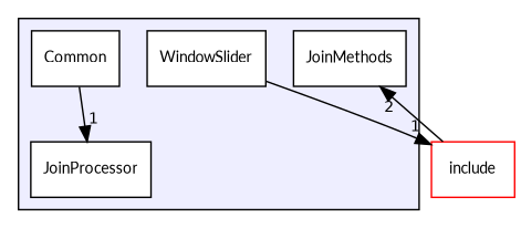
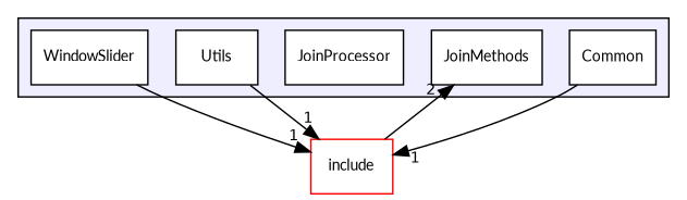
  digraph {
    compound=true
    fontname=Lato
    node [fillcolor=white fontname=Lato fontsize=10 shape=box style=filled]
    edge [fontname=Lato headlabel=1 labeldistance=1.5 labelfontname=Helvetica labelfontsize=10]
    n1 [label=Common]
    n2 [label=JoinMethods]
    n3 [label=JoinProcessor]
+   n4 [label=Utils]
    n5 [label=WindowSlider]
    n6 [color=red label=include]
    subgraph cluster_1 {
      bgcolor="#eeeeff"
      pencolor=black
      n1
      n2
      n3
+     n4
      n5
    }
-   n1 -> n3
+   n1 -> n6
+   n4 -> n6
    n5 -> n6
    n6 -> n2 [headlabel=2]
  }
